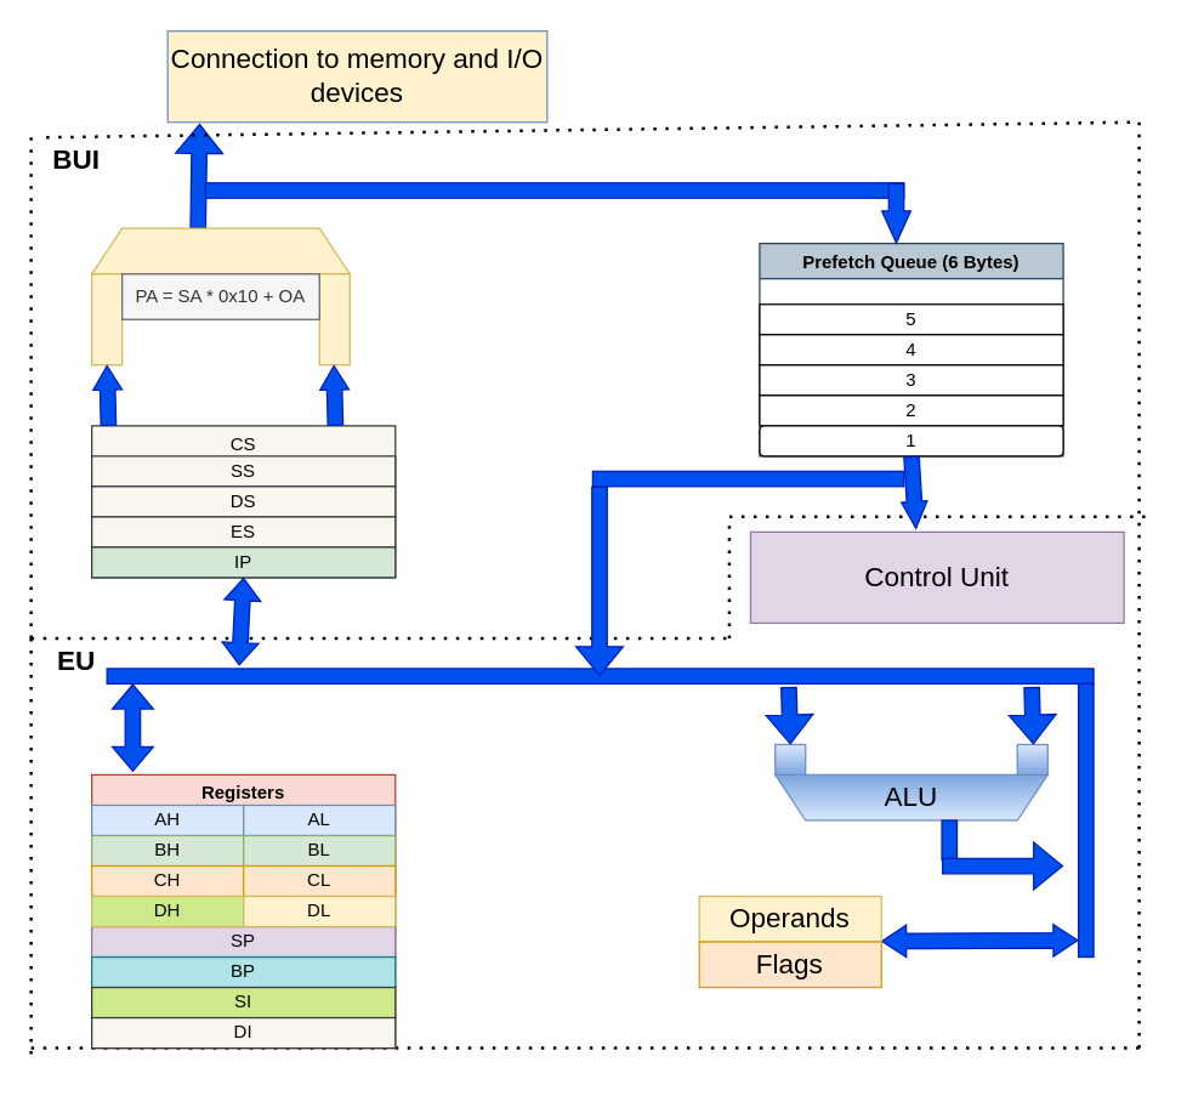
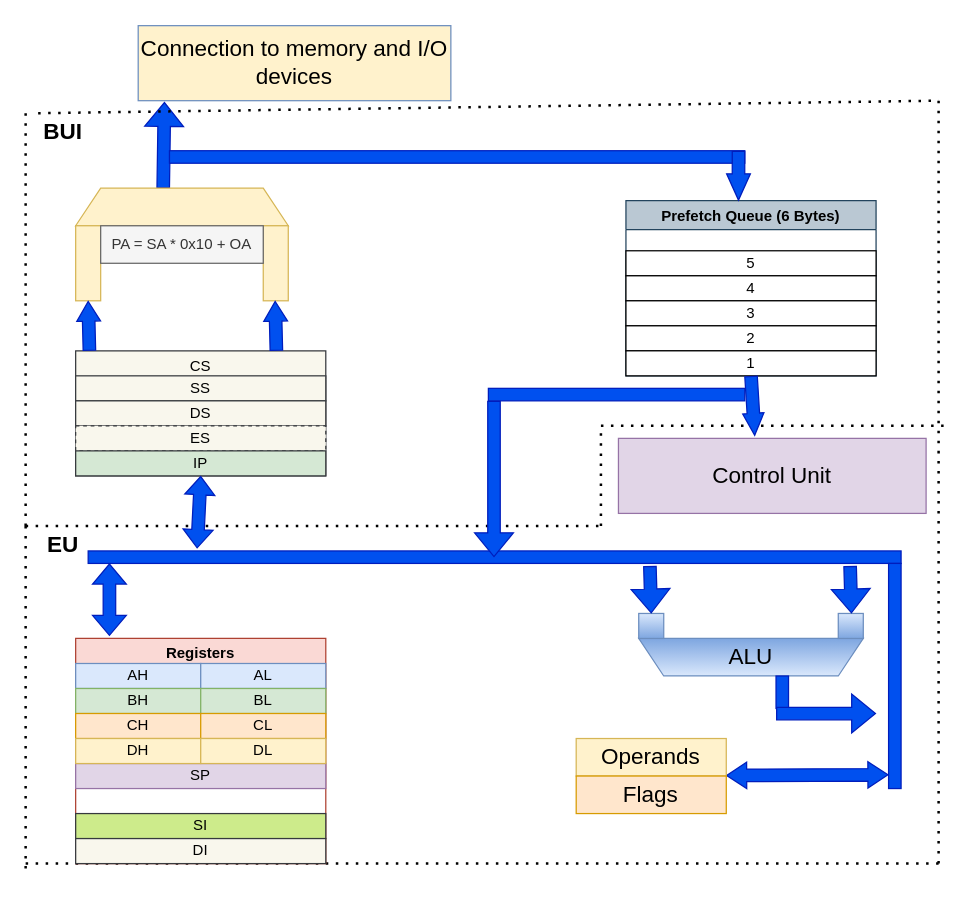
  <mxCell id="0" />
  <mxCell id="1" parent="0" />
  <mxCell id="2" value="Connection to memory and I/O devices" style="rounded=0;whiteSpace=wrap;html=1;fillColor=#fff2cc;strokeColor=#6c8ebf;fontSize=18;" vertex="1" parent="1"><mxGeometry x="110" y="20" width="250" height="60" as="geometry" /></mxCell>
  <mxCell id="3" value="" style="shape=flexArrow;endArrow=classic;html=1;rounded=0;entryX=0.084;entryY=1.017;entryDx=0;entryDy=0;entryPerimeter=0;fillColor=#0050ef;strokeColor=#001DBC;" edge="1" parent="1" target="2"><mxGeometry width="50" height="50" relative="1" as="geometry"><mxPoint x="130" y="150" as="sourcePoint" /><mxPoint x="130" y="80" as="targetPoint" /></mxGeometry></mxCell>
  <mxCell id="4" value="" style="rounded=0;whiteSpace=wrap;html=1;fillColor=#0050ef;fontColor=#ffffff;strokeColor=#001DBC;" vertex="1" parent="1"><mxGeometry x="135" y="120" width="460" height="10" as="geometry" /></mxCell>
  <mxCell id="5" value="Prefetch Queue (6 Bytes)" style="swimlane;fillColor=#bac8d3;strokeColor=#23445d;" vertex="1" parent="1"><mxGeometry x="500" y="160" width="200" height="140" as="geometry" /></mxCell>
  <mxCell id="6" value="5" style="rounded=0;whiteSpace=wrap;html=1;" vertex="1" parent="5"><mxGeometry y="40" width="200" height="20" as="geometry" /></mxCell>
  <mxCell id="7" value="4" style="rounded=0;whiteSpace=wrap;html=1;" vertex="1" parent="5"><mxGeometry y="60" width="200" height="20" as="geometry" /></mxCell>
  <mxCell id="8" value="3" style="rounded=0;whiteSpace=wrap;html=1;" vertex="1" parent="5"><mxGeometry y="80" width="200" height="20" as="geometry" /></mxCell>
  <mxCell id="9" value="2" style="rounded=0;whiteSpace=wrap;html=1;" vertex="1" parent="5"><mxGeometry y="100" width="200" height="20" as="geometry" /></mxCell>
- <mxCell id="10" value="1" style="whiteSpace=wrap;html=1;rounded=1;" vertex="1" parent="5"><mxGeometry y="120" width="200" height="20" as="geometry" /></mxCell>
+ <mxCell id="10" value="1" style="rounded=0;whiteSpace=wrap;html=1;" vertex="1" parent="5"><mxGeometry y="120" width="200" height="20" as="geometry" /></mxCell>
  <mxCell id="11" value="" style="endArrow=none;dashed=1;html=1;dashPattern=1 3;strokeWidth=2;rounded=0;" edge="1" parent="1"><mxGeometry width="50" height="50" relative="1" as="geometry"><mxPoint x="20" y="420" as="sourcePoint" /><mxPoint x="20" y="90" as="targetPoint" /></mxGeometry></mxCell>
  <mxCell id="12" value="" style="endArrow=none;dashed=1;html=1;dashPattern=1 3;strokeWidth=2;rounded=0;" edge="1" parent="1"><mxGeometry width="50" height="50" relative="1" as="geometry"><mxPoint x="480" y="420" as="sourcePoint" /><mxPoint x="480" y="340" as="targetPoint" /></mxGeometry></mxCell>
  <mxCell id="13" value="" style="endArrow=none;dashed=1;html=1;dashPattern=1 3;strokeWidth=2;rounded=0;" edge="1" parent="1"><mxGeometry width="50" height="50" relative="1" as="geometry"><mxPoint x="480" y="340" as="sourcePoint" /><mxPoint x="760" y="340" as="targetPoint" /></mxGeometry></mxCell>
  <mxCell id="14" value="" style="endArrow=none;dashed=1;html=1;dashPattern=1 3;strokeWidth=2;rounded=0;" edge="1" parent="1"><mxGeometry width="50" height="50" relative="1" as="geometry"><mxPoint x="750" y="80" as="sourcePoint" /><mxPoint x="750" y="340" as="targetPoint" /></mxGeometry></mxCell>
  <mxCell id="15" value="" style="endArrow=none;dashed=1;html=1;dashPattern=1 3;strokeWidth=2;rounded=0;" edge="1" parent="1"><mxGeometry width="50" height="50" relative="1" as="geometry"><mxPoint x="30" y="90" as="sourcePoint" /><mxPoint x="750" y="80" as="targetPoint" /></mxGeometry></mxCell>
  <mxCell id="16" value="&lt;b&gt;&lt;font style=&quot;font-size: 13px;&quot;&gt;&lt;font style=&quot;font-size: 14px;&quot;&gt;&lt;font style=&quot;font-size: 15px;&quot;&gt;&lt;font style=&quot;font-size: 16px;&quot;&gt;&lt;font style=&quot;font-size: 17px;&quot;&gt;&lt;font style=&quot;font-size: 18px;&quot;&gt;BUI&lt;/font&gt;&lt;/font&gt;&lt;/font&gt;&lt;/font&gt;&lt;/font&gt;&lt;/font&gt;&lt;/b&gt;" style="text;html=1;strokeColor=none;fillColor=none;align=center;verticalAlign=middle;whiteSpace=wrap;rounded=0;" vertex="1" parent="1"><mxGeometry x="20" y="90" width="60" height="30" as="geometry" /></mxCell>
  <mxCell id="17" value="" style="endArrow=none;dashed=1;html=1;dashPattern=1 3;strokeWidth=2;rounded=0;startArrow=none;exitX=0;exitY=0;exitDx=0;exitDy=0;" edge="1" parent="1" source="22"><mxGeometry width="50" height="50" relative="1" as="geometry"><mxPoint x="20" y="420" as="sourcePoint" /><mxPoint x="480" y="420" as="targetPoint" /></mxGeometry></mxCell>
  <mxCell id="18" value="" style="endArrow=none;dashed=1;html=1;dashPattern=1 3;strokeWidth=2;rounded=0;fontSize=18;" edge="1" parent="1"><mxGeometry width="50" height="50" relative="1" as="geometry"><mxPoint x="20" y="420" as="sourcePoint" /><mxPoint x="20" y="700" as="targetPoint" /></mxGeometry></mxCell>
  <mxCell id="19" value="" style="endArrow=none;dashed=1;html=1;dashPattern=1 3;strokeWidth=2;rounded=0;fontSize=18;" edge="1" parent="1"><mxGeometry width="50" height="50" relative="1" as="geometry"><mxPoint x="20" y="690" as="sourcePoint" /><mxPoint x="750" y="690" as="targetPoint" /></mxGeometry></mxCell>
  <mxCell id="20" value="" style="endArrow=none;dashed=1;html=1;dashPattern=1 3;strokeWidth=2;rounded=0;fontSize=18;" edge="1" parent="1"><mxGeometry width="50" height="50" relative="1" as="geometry"><mxPoint x="750" y="690" as="sourcePoint" /><mxPoint x="750" y="340" as="targetPoint" /></mxGeometry></mxCell>
  <mxCell id="21" value="Control Unit" style="rounded=0;whiteSpace=wrap;html=1;fontSize=18;fillColor=#e1d5e7;strokeColor=#9673a6;" vertex="1" parent="1"><mxGeometry x="494" y="350" width="246" height="60" as="geometry" /></mxCell>
  <mxCell id="22" value="EU" style="text;html=1;strokeColor=none;fillColor=none;align=center;verticalAlign=middle;whiteSpace=wrap;rounded=0;fontSize=18;fontStyle=1" vertex="1" parent="1"><mxGeometry x="20" y="420" width="60" height="30" as="geometry" /></mxCell>
  <mxCell id="23" value="" style="endArrow=none;dashed=1;html=1;dashPattern=1 3;strokeWidth=2;rounded=0;" edge="1" parent="1" target="22"><mxGeometry width="50" height="50" relative="1" as="geometry"><mxPoint x="20" y="420" as="sourcePoint" /><mxPoint x="480" y="420" as="targetPoint" /></mxGeometry></mxCell>
  <mxCell id="24" value="" style="shape=trapezoid;perimeter=trapezoidPerimeter;whiteSpace=wrap;html=1;fixedSize=1;fontSize=18;fillColor=#fff2cc;strokeColor=#d6b656;" vertex="1" parent="1"><mxGeometry x="60" y="150" width="170" height="30" as="geometry" /></mxCell>
  <mxCell id="25" value="" style="rounded=0;whiteSpace=wrap;html=1;fontSize=18;fillColor=#fff2cc;strokeColor=#d6b656;" vertex="1" parent="1"><mxGeometry x="210" y="180" width="20" height="60" as="geometry" /></mxCell>
  <mxCell id="26" value="" style="rounded=0;whiteSpace=wrap;html=1;fontSize=18;fillColor=#fff2cc;strokeColor=#d6b656;" vertex="1" parent="1"><mxGeometry x="60" y="180" width="20" height="60" as="geometry" /></mxCell>
  <mxCell id="27" value="CS" style="swimlane;fontStyle=0;fillColor=#f9f7ed;strokeColor=#36393d;" vertex="1" parent="1"><mxGeometry x="60" y="280" width="200" height="100" as="geometry" /></mxCell>
  <mxCell id="28" value="SS" style="rounded=0;whiteSpace=wrap;html=1;fillColor=#f9f7ed;strokeColor=#36393d;" vertex="1" parent="27"><mxGeometry y="20" width="200" height="20" as="geometry" /></mxCell>
  <mxCell id="29" value="DS" style="rounded=0;whiteSpace=wrap;html=1;fillColor=#f9f7ed;strokeColor=#36393d;" vertex="1" parent="27"><mxGeometry y="40" width="200" height="20" as="geometry" /></mxCell>
- <mxCell id="30" value="ES" style="rounded=0;whiteSpace=wrap;html=1;fillColor=#f9f7ed;strokeColor=#36393d;" vertex="1" parent="27"><mxGeometry y="60" width="200" height="20" as="geometry" /></mxCell>
+ <mxCell id="30" value="ES" style="rounded=0;whiteSpace=wrap;html=1;fillColor=#f9f7ed;strokeColor=#36393d;dashed=1;" vertex="1" parent="27"><mxGeometry y="60" width="200" height="20" as="geometry" /></mxCell>
  <mxCell id="31" value="IP" style="rounded=0;whiteSpace=wrap;html=1;fillColor=#d5e8d4;strokeColor=#36393d;" vertex="1" parent="27"><mxGeometry y="80" width="200" height="20" as="geometry" /></mxCell>
  <mxCell id="32" value="" style="shape=flexArrow;endArrow=classic;html=1;rounded=0;fontSize=18;entryX=0.5;entryY=1;entryDx=0;entryDy=0;endWidth=8;endSize=4.93;fillColor=#0050ef;strokeColor=#001DBC;" edge="1" parent="1"><mxGeometry width="50" height="50" relative="1" as="geometry"><mxPoint x="220.5" y="280" as="sourcePoint" /><mxPoint x="219.5" y="240" as="targetPoint" /><Array as="points"><mxPoint x="220" y="280" /></Array></mxGeometry></mxCell>
  <mxCell id="33" value="Registers" style="swimlane;fillColor=#fad9d5;strokeColor=#ae4132;" vertex="1" parent="1"><mxGeometry x="60" y="510" width="200" height="180" as="geometry" /></mxCell>
  <mxCell id="34" value="AH" style="rounded=0;whiteSpace=wrap;html=1;fillColor=#dae8fc;strokeColor=#6c8ebf;" vertex="1" parent="33"><mxGeometry y="20" width="100" height="20" as="geometry" /></mxCell>
  <mxCell id="35" value="SP" style="rounded=0;whiteSpace=wrap;html=1;fillColor=#e1d5e7;strokeColor=#9673a6;" vertex="1" parent="33"><mxGeometry y="100" width="200" height="20" as="geometry" /></mxCell>
- <mxCell id="36" value="BP" style="rounded=0;whiteSpace=wrap;html=1;fillColor=#b0e3e6;strokeColor=#0e8088;" vertex="1" parent="33"><mxGeometry y="120" width="200" height="20" as="geometry" /></mxCell>
  <mxCell id="37" value="AL" style="rounded=0;whiteSpace=wrap;html=1;fillColor=#dae8fc;strokeColor=#6c8ebf;" vertex="1" parent="33"><mxGeometry x="100" y="20" width="100" height="20" as="geometry" /></mxCell>
  <mxCell id="38" value="BH" style="rounded=0;whiteSpace=wrap;html=1;fillColor=#d5e8d4;strokeColor=#82b366;" vertex="1" parent="33"><mxGeometry y="40" width="100" height="20" as="geometry" /></mxCell>
  <mxCell id="39" value="BL" style="rounded=0;whiteSpace=wrap;html=1;fillColor=#d5e8d4;strokeColor=#82b366;" vertex="1" parent="33"><mxGeometry x="100" y="40" width="100" height="20" as="geometry" /></mxCell>
  <mxCell id="40" value="CH" style="rounded=0;whiteSpace=wrap;html=1;fillColor=#ffe6cc;strokeColor=#d79b00;" vertex="1" parent="33"><mxGeometry y="60" width="100" height="20" as="geometry" /></mxCell>
  <mxCell id="41" value="CL" style="rounded=0;whiteSpace=wrap;html=1;fillColor=#ffe6cc;strokeColor=#d79b00;" vertex="1" parent="33"><mxGeometry x="100" y="60" width="100" height="20" as="geometry" /></mxCell>
- <mxCell id="42" value="DH" style="rounded=0;whiteSpace=wrap;html=1;fillColor=#cdeb8b;strokeColor=#d6b656;" vertex="1" parent="33"><mxGeometry y="80" width="100" height="20" as="geometry" /></mxCell>
+ <mxCell id="42" value="DH" style="rounded=0;whiteSpace=wrap;html=1;fillColor=#fff2cc;strokeColor=#d6b656;" vertex="1" parent="33"><mxGeometry y="80" width="100" height="20" as="geometry" /></mxCell>
  <mxCell id="43" value="DL" style="rounded=0;whiteSpace=wrap;html=1;fillColor=#fff2cc;strokeColor=#d6b656;" vertex="1" parent="33"><mxGeometry x="100" y="80" width="100" height="20" as="geometry" /></mxCell>
  <mxCell id="44" value="SI" style="rounded=0;whiteSpace=wrap;html=1;fillColor=#cdeb8b;strokeColor=#36393d;" vertex="1" parent="33"><mxGeometry y="140" width="200" height="20" as="geometry" /></mxCell>
  <mxCell id="45" value="DI" style="rounded=0;whiteSpace=wrap;html=1;fillColor=#f9f7ed;strokeColor=#36393d;" vertex="1" parent="33"><mxGeometry y="160" width="200" height="20" as="geometry" /></mxCell>
  <mxCell id="46" value="" style="shape=flexArrow;endArrow=classic;startArrow=classic;html=1;rounded=0;fontSize=18;exitX=0.135;exitY=-0.011;exitDx=0;exitDy=0;exitPerimeter=0;fillColor=#0050ef;strokeColor=#001DBC;endWidth=16;endSize=5;startWidth=16;startSize=5;" edge="1" parent="1" source="33"><mxGeometry width="100" height="100" relative="1" as="geometry"><mxPoint x="110" y="490" as="sourcePoint" /><mxPoint x="87" y="450" as="targetPoint" /></mxGeometry></mxCell>
  <mxCell id="47" value="" style="rounded=0;whiteSpace=wrap;html=1;fontSize=18;fillColor=#0050ef;fontColor=#ffffff;strokeColor=#001DBC;" vertex="1" parent="1"><mxGeometry x="70" y="440" width="650" height="10" as="geometry" /></mxCell>
  <mxCell id="48" value="" style="rounded=0;whiteSpace=wrap;html=1;fontSize=18;fillColor=#0050ef;fontColor=#ffffff;strokeColor=#001DBC;" vertex="1" parent="1"><mxGeometry x="710" y="450" width="10" height="180" as="geometry" /></mxCell>
  <mxCell id="49" value="" style="shape=trapezoid;perimeter=trapezoidPerimeter;whiteSpace=wrap;html=1;fixedSize=1;fontSize=18;rotation=-180;fillColor=#dae8fc;gradientColor=#7ea6e0;strokeColor=#6c8ebf;" vertex="1" parent="1"><mxGeometry x="510.22" y="510" width="179.56" height="30" as="geometry" /></mxCell>
  <mxCell id="50" value="" style="rounded=0;whiteSpace=wrap;html=1;fontSize=18;fillColor=#dae8fc;gradientColor=#7ea6e0;strokeColor=#6c8ebf;" vertex="1" parent="1"><mxGeometry x="510.22" y="490" width="20" height="20" as="geometry" /></mxCell>
  <mxCell id="51" value="" style="rounded=0;whiteSpace=wrap;html=1;fontSize=18;fillColor=#dae8fc;gradientColor=#7ea6e0;strokeColor=#6c8ebf;" vertex="1" parent="1"><mxGeometry x="669.78" y="490" width="20" height="20" as="geometry" /></mxCell>
  <mxCell id="52" value="ALU" style="text;html=1;strokeColor=none;fillColor=none;align=center;verticalAlign=middle;whiteSpace=wrap;rounded=0;fontSize=18;" vertex="1" parent="1"><mxGeometry x="570" y="510" width="60" height="30" as="geometry" /></mxCell>
  <mxCell id="53" value="" style="shape=flexArrow;endArrow=classic;html=1;rounded=0;fontSize=18;exitX=0.691;exitY=1.2;exitDx=0;exitDy=0;exitPerimeter=0;entryX=0.5;entryY=0;entryDx=0;entryDy=0;fillColor=#0050ef;strokeColor=#001DBC;" edge="1" parent="1" source="47" target="50"><mxGeometry width="50" height="50" relative="1" as="geometry"><mxPoint x="500" y="450" as="sourcePoint" /><mxPoint x="520" y="480" as="targetPoint" /></mxGeometry></mxCell>
  <mxCell id="54" value="" style="shape=flexArrow;endArrow=classic;html=1;rounded=0;fontSize=18;exitX=0.691;exitY=1.2;exitDx=0;exitDy=0;exitPerimeter=0;entryX=0.5;entryY=0;entryDx=0;entryDy=0;fillColor=#0050ef;strokeColor=#001DBC;" edge="1" parent="1"><mxGeometry width="50" height="50" relative="1" as="geometry"><mxPoint x="679.24" y="452" as="sourcePoint" /><mxPoint x="680.31" y="490" as="targetPoint" /></mxGeometry></mxCell>
  <mxCell id="55" value="" style="rounded=0;whiteSpace=wrap;html=1;fontSize=18;fillColor=#0050ef;fontColor=#ffffff;strokeColor=#001DBC;" vertex="1" parent="1"><mxGeometry x="620" y="540" width="10" height="26" as="geometry" /></mxCell>
  <mxCell id="56" value="" style="shape=flexArrow;endArrow=classic;html=1;rounded=0;fontSize=18;fillColor=#0050ef;strokeColor=#001DBC;" edge="1" parent="1"><mxGeometry width="50" height="50" relative="1" as="geometry"><mxPoint x="620" y="570" as="sourcePoint" /><mxPoint x="700" y="570" as="targetPoint" /></mxGeometry></mxCell>
  <mxCell id="57" value="" style="shape=flexArrow;endArrow=classic;startArrow=classic;html=1;rounded=0;fontSize=18;entryX=0;entryY=0.75;entryDx=0;entryDy=0;startWidth=10;startSize=5.01;endWidth=10;endSize=5.01;fillColor=#0050ef;strokeColor=#001DBC;" edge="1" parent="1"><mxGeometry width="100" height="100" relative="1" as="geometry"><mxPoint x="580" y="619.5" as="sourcePoint" /><mxPoint x="710" y="619" as="targetPoint" /></mxGeometry></mxCell>
  <mxCell id="58" value="Operands" style="rounded=0;whiteSpace=wrap;html=1;fontSize=18;fillColor=#fff2cc;strokeColor=#d6b656;" vertex="1" parent="1"><mxGeometry x="460.22" y="590" width="120" height="30" as="geometry" /></mxCell>
  <mxCell id="59" value="Flags" style="rounded=0;whiteSpace=wrap;html=1;fontSize=18;fillColor=#ffe6cc;strokeColor=#d79b00;" vertex="1" parent="1"><mxGeometry x="460.22" y="620" width="120" height="30" as="geometry" /></mxCell>
  <mxCell id="60" value="PA = SA * 0x10 + OA" style="text;html=1;align=center;verticalAlign=middle;whiteSpace=wrap;rounded=0;fontSize=12;fillColor=#f5f5f5;fontColor=#333333;strokeColor=#666666;" vertex="1" parent="1"><mxGeometry y="180" width="130" height="30" as="geometry" x="80" /></mxCell>
  <mxCell id="61" value="" style="shape=flexArrow;endArrow=classic;html=1;rounded=0;fontSize=18;entryX=0.5;entryY=1;entryDx=0;entryDy=0;endWidth=8;endSize=4.93;fillColor=#0050ef;strokeColor=#001DBC;" edge="1" parent="1"><mxGeometry width="50" height="50" relative="1" as="geometry"><mxPoint x="71" y="280" as="sourcePoint" /><mxPoint x="70" y="240" as="targetPoint" /><Array as="points"><mxPoint x="70.5" y="280" /></Array></mxGeometry></mxCell>
  <mxCell id="62" value="" style="shape=flexArrow;endArrow=classic;html=1;rounded=0;fontSize=18;exitX=0.5;exitY=1;exitDx=0;exitDy=0;entryX=0.443;entryY=-0.033;entryDx=0;entryDy=0;entryPerimeter=0;endWidth=6;endSize=5.52;fillColor=#0050ef;strokeColor=#001DBC;" edge="1" parent="1" source="10" target="21"><mxGeometry width="50" height="50" relative="1" as="geometry"><mxPoint x="500" y="360" as="sourcePoint" /><mxPoint x="610" y="330" as="targetPoint" /></mxGeometry></mxCell>
  <mxCell id="63" value="" style="shape=flexArrow;endArrow=classic;html=1;rounded=0;fontSize=18;fillColor=#0050ef;strokeColor=#001DBC;" edge="1" parent="1"><mxGeometry width="50" height="50" relative="1" as="geometry"><mxPoint x="394.5" y="320" as="sourcePoint" /><mxPoint x="394.5" y="445" as="targetPoint" /></mxGeometry></mxCell>
  <mxCell id="64" value="" style="rounded=0;whiteSpace=wrap;html=1;fontSize=18;fillColor=#0050ef;fontColor=#ffffff;strokeColor=#001DBC;" vertex="1" parent="1"><mxGeometry x="390" y="310" width="205" height="10" as="geometry" /></mxCell>
  <mxCell id="65" value="" style="shape=flexArrow;endArrow=classic;html=1;rounded=0;fontSize=18;endWidth=8;endSize=6.68;fillColor=#0050ef;strokeColor=#001DBC;" edge="1" parent="1"><mxGeometry width="50" height="50" relative="1" as="geometry"><mxPoint x="590" y="120" as="sourcePoint" /><mxPoint x="590" y="160" as="targetPoint" /><Array as="points" /></mxGeometry></mxCell>
  <mxCell id="66" value="" style="shape=flexArrow;endArrow=classic;startArrow=classic;html=1;rounded=0;fontSize=18;exitX=0.134;exitY=-0.2;exitDx=0;exitDy=0;exitPerimeter=0;entryX=0.5;entryY=1;entryDx=0;entryDy=0;endWidth=13;endSize=4.53;startWidth=13;startSize=4.53;fillColor=#0050ef;strokeColor=#001DBC;" edge="1" parent="1" source="47" target="27"><mxGeometry width="100" height="100" relative="1" as="geometry"><mxPoint x="470" y="390" as="sourcePoint" /><mxPoint x="160" y="400" as="targetPoint" /></mxGeometry></mxCell>
